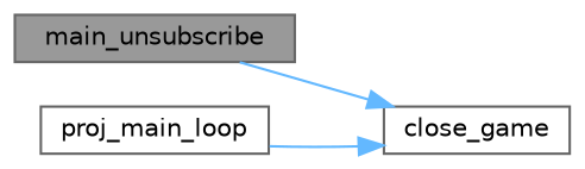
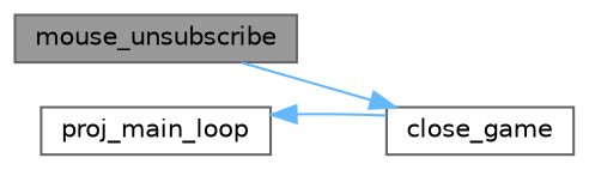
  digraph {
    rankdir=RL
    node [color=grey40 fillcolor=white fontname=Helvetica fontsize=10 shape=box style=filled]
    edge [color=steelblue1 dir=back fontname=Helvetica fontsize=10 labelfontname=Helvetica labelfontsize=10 style=solid]
-   n1 [color=gray40 fillcolor=grey60 fontcolor=black height=0.2 label=main_unsubscribe width=0.4]
+   n1 [color=gray40 fillcolor=grey60 fontcolor=black height=0.2 label=mouse_unsubscribe width=0.4]
    n2 [height=0.2 label=close_game width=0.4]
    n3 [height=0.2 label=proj_main_loop width=0.4]
    n2 -> n1
-   n2 -> n3
+   n3 -> n2
  }
